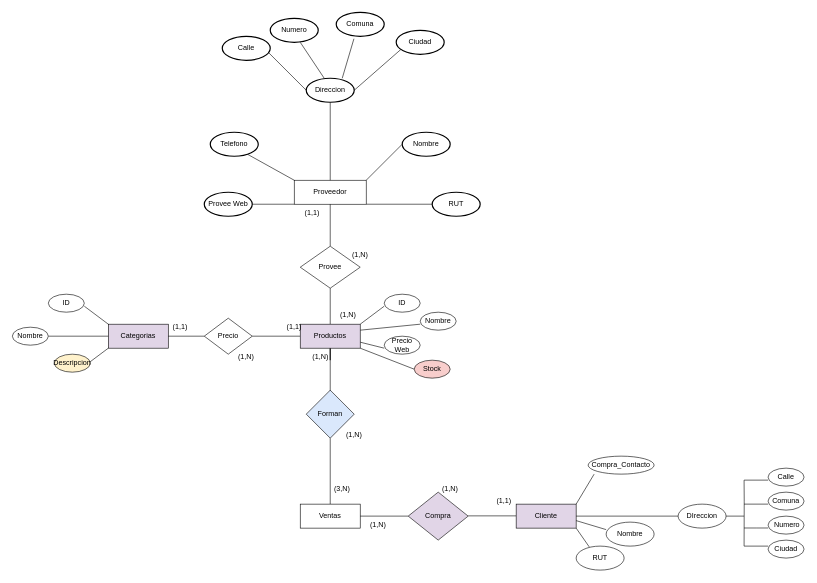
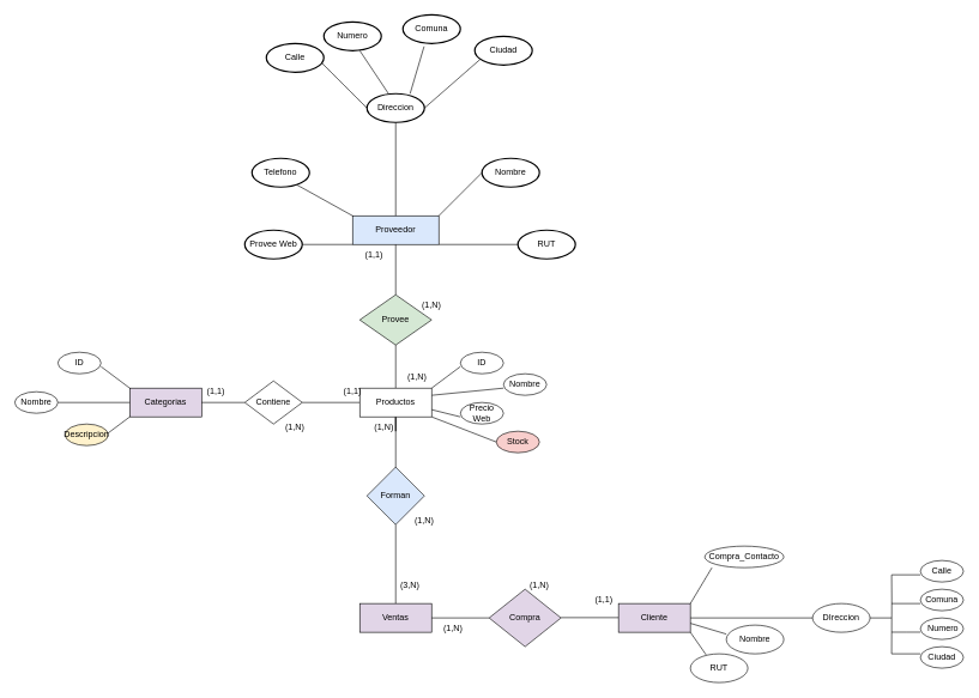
  <mxCell id="0" />
  <mxCell id="1" parent="0" />
- <mxCell id="2" value="Proveedor" style="rounded=0;whiteSpace=wrap;html=1;" vertex="1" parent="1"><mxGeometry x="490" y="300" width="120" height="40" as="geometry" /></mxCell>
+ <mxCell id="2" value="Proveedor" style="rounded=0;whiteSpace=wrap;html=1;fillColor=#dae8fc;" vertex="1" parent="1"><mxGeometry x="490" y="300" width="120" height="40" as="geometry" /></mxCell>
  <mxCell id="3" value="" style="endArrow=none;html=1;rounded=0;" edge="1" parent="1"><mxGeometry width="50" height="50" relative="1" as="geometry"><mxPoint x="400" y="250" as="sourcePoint" /><mxPoint x="490" y="300" as="targetPoint" /></mxGeometry></mxCell>
  <mxCell id="4" value="Telefono" style="strokeWidth=2;html=1;shape=mxgraph.flowchart.start_1;whiteSpace=wrap;" vertex="1" parent="1"><mxGeometry x="350" y="220" width="80" height="40" as="geometry" /></mxCell>
  <mxCell id="5" value="" style="endArrow=none;html=1;rounded=0;" edge="1" parent="1"><mxGeometry width="50" height="50" relative="1" as="geometry"><mxPoint x="410" y="340" as="sourcePoint" /><mxPoint x="490" y="340" as="targetPoint" /></mxGeometry></mxCell>
  <mxCell id="6" value="Provee Web" style="strokeWidth=2;html=1;shape=mxgraph.flowchart.start_1;whiteSpace=wrap;" vertex="1" parent="1"><mxGeometry x="340" y="320" width="80" height="40" as="geometry" /></mxCell>
  <mxCell id="7" value="" style="endArrow=none;html=1;rounded=0;" edge="1" parent="1"><mxGeometry width="50" height="50" relative="1" as="geometry"><mxPoint x="550" y="170" as="sourcePoint" /><mxPoint x="550" y="300" as="targetPoint" /></mxGeometry></mxCell>
  <mxCell id="8" value="Direccion" style="strokeWidth=2;html=1;shape=mxgraph.flowchart.start_1;whiteSpace=wrap;" vertex="1" parent="1"><mxGeometry x="510" y="130" width="80" height="40" as="geometry" /></mxCell>
  <mxCell id="9" value="Nombre" style="strokeWidth=2;html=1;shape=mxgraph.flowchart.start_1;whiteSpace=wrap;" vertex="1" parent="1"><mxGeometry x="670" y="220" width="80" height="40" as="geometry" /></mxCell>
  <mxCell id="10" value="RUT" style="strokeWidth=2;html=1;shape=mxgraph.flowchart.start_1;whiteSpace=wrap;" vertex="1" parent="1"><mxGeometry x="720" y="320" width="80" height="40" as="geometry" /></mxCell>
  <mxCell id="11" value="" style="endArrow=none;html=1;rounded=0;entryX=0;entryY=0.5;entryDx=0;entryDy=0;entryPerimeter=0;" edge="1" parent="1" target="10"><mxGeometry width="50" height="50" relative="1" as="geometry"><mxPoint x="610" y="340" as="sourcePoint" /><mxPoint x="660" y="290" as="targetPoint" /></mxGeometry></mxCell>
  <mxCell id="12" value="" style="endArrow=none;html=1;rounded=0;entryX=0;entryY=0.5;entryDx=0;entryDy=0;entryPerimeter=0;" edge="1" parent="1" target="9"><mxGeometry width="50" height="50" relative="1" as="geometry"><mxPoint x="610" y="300" as="sourcePoint" /><mxPoint x="660" y="250" as="targetPoint" /></mxGeometry></mxCell>
  <mxCell id="13" value="" style="endArrow=none;html=1;rounded=0;" edge="1" parent="1"><mxGeometry width="50" height="50" relative="1" as="geometry"><mxPoint x="510" y="150" as="sourcePoint" /><mxPoint x="440" y="80" as="targetPoint" /></mxGeometry></mxCell>
  <mxCell id="14" value="" style="endArrow=none;html=1;rounded=0;" edge="1" parent="1"><mxGeometry width="50" height="50" relative="1" as="geometry"><mxPoint x="590" y="150" as="sourcePoint" /><mxPoint x="670" y="80" as="targetPoint" /></mxGeometry></mxCell>
  <mxCell id="15" value="" style="endArrow=none;html=1;rounded=0;entryX=0.369;entryY=1.103;entryDx=0;entryDy=0;entryPerimeter=0;" edge="1" parent="1" target="19"><mxGeometry width="50" height="50" relative="1" as="geometry"><mxPoint x="570" y="130" as="sourcePoint" /><mxPoint x="580" y="60" as="targetPoint" /></mxGeometry></mxCell>
  <mxCell id="16" value="" style="endArrow=none;html=1;rounded=0;" edge="1" parent="1"><mxGeometry width="50" height="50" relative="1" as="geometry"><mxPoint x="540" y="130" as="sourcePoint" /><mxPoint x="500" y="70" as="targetPoint" /></mxGeometry></mxCell>
  <mxCell id="17" value="Calle" style="strokeWidth=2;html=1;shape=mxgraph.flowchart.start_1;whiteSpace=wrap;" vertex="1" parent="1"><mxGeometry x="370" y="60" width="80" height="40" as="geometry" /></mxCell>
  <mxCell id="18" value="Numero" style="strokeWidth=2;html=1;shape=mxgraph.flowchart.start_1;whiteSpace=wrap;" vertex="1" parent="1"><mxGeometry x="450" y="30" width="80" height="40" as="geometry" /></mxCell>
  <mxCell id="19" value="Comuna" style="strokeWidth=2;html=1;shape=mxgraph.flowchart.start_1;whiteSpace=wrap;" vertex="1" parent="1"><mxGeometry x="560" y="20" width="80" height="40" as="geometry" /></mxCell>
  <mxCell id="20" value="Ciudad" style="strokeWidth=2;html=1;shape=mxgraph.flowchart.start_1;whiteSpace=wrap;" vertex="1" parent="1"><mxGeometry x="660" y="50" width="80" height="40" as="geometry" /></mxCell>
  <mxCell id="21" value="" style="endArrow=none;html=1;rounded=0;" edge="1" parent="1"><mxGeometry width="50" height="50" relative="1" as="geometry"><mxPoint x="550" y="410" as="sourcePoint" /><mxPoint x="550" y="340" as="targetPoint" /></mxGeometry></mxCell>
- <mxCell id="22" value="Provee" style="rhombus;whiteSpace=wrap;html=1;" vertex="1" parent="1"><mxGeometry x="500" y="410" width="100" height="70" as="geometry" /></mxCell>
+ <mxCell id="22" value="Provee" style="rhombus;whiteSpace=wrap;html=1;fillColor=#d5e8d4;" vertex="1" parent="1"><mxGeometry x="500" y="410" width="100" height="70" as="geometry" /></mxCell>
  <mxCell id="23" value="" style="endArrow=none;html=1;rounded=0;" edge="1" parent="1"><mxGeometry width="50" height="50" relative="1" as="geometry"><mxPoint x="550" y="540" as="sourcePoint" /><mxPoint x="550" y="480" as="targetPoint" /></mxGeometry></mxCell>
  <mxCell id="24" value="" style="endArrow=none;html=1;rounded=0;" edge="1" parent="1"><mxGeometry width="50" height="50" relative="1" as="geometry"><mxPoint x="420" y="560" as="sourcePoint" /><mxPoint x="500" y="560" as="targetPoint" /></mxGeometry></mxCell>
- <mxCell id="25" value="Precio" style="rhombus;whiteSpace=wrap;html=1;" vertex="1" parent="1"><mxGeometry x="340" y="530" width="80" height="60" as="geometry" /></mxCell>
+ <mxCell id="25" value="Contiene" style="rhombus;whiteSpace=wrap;html=1;" vertex="1" parent="1"><mxGeometry x="340" y="530" width="80" height="60" as="geometry" /></mxCell>
  <mxCell id="26" value="" style="endArrow=none;html=1;rounded=0;" edge="1" parent="1"><mxGeometry width="50" height="50" relative="1" as="geometry"><mxPoint x="270" y="560" as="sourcePoint" /><mxPoint x="340" y="560" as="targetPoint" /></mxGeometry></mxCell>
  <mxCell id="27" value="Categorias" style="rounded=0;whiteSpace=wrap;html=1;fillColor=#e1d5e7;" vertex="1" parent="1"><mxGeometry x="180" y="540" width="100" height="40" as="geometry" /></mxCell>
  <mxCell id="28" value="" style="endArrow=none;html=1;rounded=0;" edge="1" parent="1"><mxGeometry width="50" height="50" relative="1" as="geometry"><mxPoint x="550" y="660" as="sourcePoint" /><mxPoint x="550" y="580" as="targetPoint" /></mxGeometry></mxCell>
  <mxCell id="29" value="Forman" style="rhombus;whiteSpace=wrap;html=1;fillColor=#dae8fc;" vertex="1" parent="1"><mxGeometry x="510" y="650" width="80" height="80" as="geometry" /></mxCell>
  <mxCell id="30" value="" style="endArrow=none;html=1;rounded=0;" edge="1" parent="1" source="37"><mxGeometry width="50" height="50" relative="1" as="geometry"><mxPoint x="550" y="600" as="sourcePoint" /><mxPoint x="600" y="550" as="targetPoint" /></mxGeometry></mxCell>
  <mxCell id="31" value="" style="endArrow=none;html=1;rounded=0;" edge="1" parent="1" target="37"><mxGeometry width="50" height="50" relative="1" as="geometry"><mxPoint x="550" y="600" as="sourcePoint" /><mxPoint x="600" y="550" as="targetPoint" /></mxGeometry></mxCell>
  <mxCell id="32" value="" style="endArrow=none;html=1;rounded=0;" edge="1" parent="1"><mxGeometry width="50" height="50" relative="1" as="geometry"><mxPoint x="600" y="540" as="sourcePoint" /><mxPoint x="640" y="510" as="targetPoint" /></mxGeometry></mxCell>
  <mxCell id="33" value="" style="endArrow=none;html=1;rounded=0;" edge="1" parent="1"><mxGeometry width="50" height="50" relative="1" as="geometry"><mxPoint x="600" y="550" as="sourcePoint" /><mxPoint x="700" y="540" as="targetPoint" /></mxGeometry></mxCell>
  <mxCell id="34" value="" style="endArrow=none;html=1;rounded=0;" edge="1" parent="1"><mxGeometry width="50" height="50" relative="1" as="geometry"><mxPoint x="600" y="570" as="sourcePoint" /><mxPoint x="640" y="580" as="targetPoint" /></mxGeometry></mxCell>
  <mxCell id="35" value="" style="endArrow=none;html=1;rounded=0;" edge="1" parent="1" source="37"><mxGeometry width="50" height="50" relative="1" as="geometry"><mxPoint x="550" y="600" as="sourcePoint" /><mxPoint x="600" y="550" as="targetPoint" /></mxGeometry></mxCell>
  <mxCell id="36" value="" style="endArrow=none;html=1;rounded=0;" edge="1" parent="1" target="37"><mxGeometry width="50" height="50" relative="1" as="geometry"><mxPoint x="550" y="600" as="sourcePoint" /><mxPoint x="600" y="550" as="targetPoint" /></mxGeometry></mxCell>
- <mxCell id="37" value="Productos" style="rounded=0;whiteSpace=wrap;html=1;fillColor=#e1d5e7;" vertex="1" parent="1"><mxGeometry x="500" y="540" width="100" height="40" as="geometry" /></mxCell>
+ <mxCell id="37" value="Productos" style="rounded=0;whiteSpace=wrap;html=1;" vertex="1" parent="1"><mxGeometry x="500" y="540" width="100" height="40" as="geometry" /></mxCell>
  <mxCell id="38" value="" style="endArrow=none;html=1;rounded=0;" edge="1" parent="1"><mxGeometry width="50" height="50" relative="1" as="geometry"><mxPoint x="600" y="580" as="sourcePoint" /><mxPoint x="690" y="615" as="targetPoint" /></mxGeometry></mxCell>
  <mxCell id="39" value="ID" style="ellipse;whiteSpace=wrap;html=1;" vertex="1" parent="1"><mxGeometry x="640" y="490" width="60" height="30" as="geometry" /></mxCell>
  <mxCell id="40" value="Nombre" style="ellipse;whiteSpace=wrap;html=1;" vertex="1" parent="1"><mxGeometry x="700" y="520" width="60" height="30" as="geometry" /></mxCell>
  <mxCell id="41" value="Precio Web" style="ellipse;whiteSpace=wrap;html=1;" vertex="1" parent="1"><mxGeometry x="640" y="560" width="60" height="30" as="geometry" /></mxCell>
  <mxCell id="42" value="Stock" style="ellipse;whiteSpace=wrap;html=1;fillColor=#f8cecc;" vertex="1" parent="1"><mxGeometry x="690" y="600" width="60" height="30" as="geometry" /></mxCell>
  <mxCell id="43" value="" style="endArrow=none;html=1;rounded=0;" edge="1" parent="1"><mxGeometry width="50" height="50" relative="1" as="geometry"><mxPoint x="180" y="540" as="sourcePoint" /><mxPoint x="140" y="510" as="targetPoint" /></mxGeometry></mxCell>
  <mxCell id="44" value="" style="endArrow=none;html=1;rounded=0;" edge="1" parent="1"><mxGeometry width="50" height="50" relative="1" as="geometry"><mxPoint x="80" y="560" as="sourcePoint" /><mxPoint x="180" y="560" as="targetPoint" /></mxGeometry></mxCell>
  <mxCell id="45" value="" style="endArrow=none;html=1;rounded=0;" edge="1" parent="1"><mxGeometry width="50" height="50" relative="1" as="geometry"><mxPoint x="140" y="610" as="sourcePoint" /><mxPoint x="180" y="580" as="targetPoint" /></mxGeometry></mxCell>
  <mxCell id="46" value="ID" style="ellipse;whiteSpace=wrap;html=1;" vertex="1" parent="1"><mxGeometry x="80" y="490" width="60" height="30" as="geometry" /></mxCell>
  <mxCell id="47" value="Nombre" style="ellipse;whiteSpace=wrap;html=1;" vertex="1" parent="1"><mxGeometry x="20" y="545" width="60" height="30" as="geometry" /></mxCell>
  <mxCell id="48" value="Descripcion" style="ellipse;whiteSpace=wrap;html=1;fillColor=#fff2cc;" vertex="1" parent="1"><mxGeometry x="90" y="590" width="60" height="30" as="geometry" /></mxCell>
  <mxCell id="49" value="" style="endArrow=none;html=1;rounded=0;" edge="1" parent="1"><mxGeometry width="50" height="50" relative="1" as="geometry"><mxPoint x="550" y="840" as="sourcePoint" /><mxPoint x="550" y="730" as="targetPoint" /></mxGeometry></mxCell>
- <mxCell id="50" value="Ventas" style="rounded=0;whiteSpace=wrap;html=1;" vertex="1" parent="1"><mxGeometry x="500" y="840" width="100" height="40" as="geometry" /></mxCell>
+ <mxCell id="50" value="Ventas" style="rounded=0;whiteSpace=wrap;html=1;fillColor=#e1d5e7;" vertex="1" parent="1"><mxGeometry x="500" y="840" width="100" height="40" as="geometry" /></mxCell>
  <mxCell id="51" value="" style="endArrow=none;html=1;rounded=0;" edge="1" parent="1"><mxGeometry width="50" height="50" relative="1" as="geometry"><mxPoint x="600" y="860" as="sourcePoint" /><mxPoint x="680" y="860" as="targetPoint" /></mxGeometry></mxCell>
  <mxCell id="52" value="Compra" style="rhombus;whiteSpace=wrap;html=1;fillColor=#e1d5e7;" vertex="1" parent="1"><mxGeometry x="680" y="820" width="100" height="80" as="geometry" /></mxCell>
  <mxCell id="53" value="" style="endArrow=none;html=1;rounded=0;" edge="1" parent="1"><mxGeometry width="50" height="50" relative="1" as="geometry"><mxPoint x="780" y="859.57" as="sourcePoint" /><mxPoint x="860" y="859.57" as="targetPoint" /></mxGeometry></mxCell>
  <mxCell id="54" value="Cliente" style="rounded=0;whiteSpace=wrap;html=1;fillColor=#e1d5e7;" vertex="1" parent="1"><mxGeometry x="860" y="840" width="100" height="40" as="geometry" /></mxCell>
  <mxCell id="55" value="" style="endArrow=none;html=1;rounded=0;" edge="1" parent="1"><mxGeometry width="50" height="50" relative="1" as="geometry"><mxPoint x="960" y="840" as="sourcePoint" /><mxPoint x="990" y="790" as="targetPoint" /></mxGeometry></mxCell>
  <mxCell id="56" value="Compra_Contacto" style="ellipse;whiteSpace=wrap;html=1;" vertex="1" parent="1"><mxGeometry x="980" y="760" width="110" height="30" as="geometry" /></mxCell>
  <mxCell id="57" value="" style="endArrow=none;html=1;rounded=0;" edge="1" parent="1"><mxGeometry width="50" height="50" relative="1" as="geometry"><mxPoint x="960" y="860" as="sourcePoint" /><mxPoint x="1130" y="860" as="targetPoint" /></mxGeometry></mxCell>
  <mxCell id="58" value="DIreccion" style="ellipse;whiteSpace=wrap;html=1;" vertex="1" parent="1"><mxGeometry x="1130" y="840" width="80" height="40" as="geometry" /></mxCell>
  <mxCell id="59" value="" style="endArrow=none;html=1;rounded=0;" edge="1" parent="1"><mxGeometry width="50" height="50" relative="1" as="geometry"><mxPoint x="1240" y="800" as="sourcePoint" /><mxPoint x="1240" y="910" as="targetPoint" /><Array as="points"><mxPoint x="1240.24" y="835" /></Array></mxGeometry></mxCell>
  <mxCell id="60" value="" style="endArrow=none;html=1;rounded=0;" edge="1" parent="1"><mxGeometry width="50" height="50" relative="1" as="geometry"><mxPoint x="1210" y="860" as="sourcePoint" /><mxPoint x="1240" y="860" as="targetPoint" /></mxGeometry></mxCell>
  <mxCell id="61" value="" style="endArrow=none;html=1;rounded=0;" edge="1" parent="1"><mxGeometry width="50" height="50" relative="1" as="geometry"><mxPoint x="1240" y="800" as="sourcePoint" /><mxPoint x="1280" y="800" as="targetPoint" /></mxGeometry></mxCell>
  <mxCell id="62" value="" style="endArrow=none;html=1;rounded=0;" edge="1" parent="1"><mxGeometry width="50" height="50" relative="1" as="geometry"><mxPoint x="1240" y="840" as="sourcePoint" /><mxPoint x="1280" y="840" as="targetPoint" /></mxGeometry></mxCell>
  <mxCell id="63" value="" style="endArrow=none;html=1;rounded=0;" edge="1" parent="1"><mxGeometry width="50" height="50" relative="1" as="geometry"><mxPoint x="1240" y="879.78" as="sourcePoint" /><mxPoint x="1280" y="879.78" as="targetPoint" /><Array as="points"><mxPoint x="1260" y="879.78" /></Array></mxGeometry></mxCell>
  <mxCell id="64" value="" style="endArrow=none;html=1;rounded=0;" edge="1" parent="1"><mxGeometry width="50" height="50" relative="1" as="geometry"><mxPoint x="1240" y="910" as="sourcePoint" /><mxPoint x="1280" y="910" as="targetPoint" /></mxGeometry></mxCell>
  <mxCell id="65" value="Calle" style="ellipse;whiteSpace=wrap;html=1;" vertex="1" parent="1"><mxGeometry x="1280" y="780" width="60" height="30" as="geometry" /></mxCell>
  <mxCell id="66" value="Comuna" style="ellipse;whiteSpace=wrap;html=1;" vertex="1" parent="1"><mxGeometry x="1280" y="820" width="60" height="30" as="geometry" /></mxCell>
  <mxCell id="67" value="&amp;nbsp;Numero" style="ellipse;whiteSpace=wrap;html=1;" vertex="1" parent="1"><mxGeometry x="1280" y="860" width="60" height="30" as="geometry" /></mxCell>
  <mxCell id="68" value="Ciudad" style="ellipse;whiteSpace=wrap;html=1;" vertex="1" parent="1"><mxGeometry x="1280" y="900" width="60" height="30" as="geometry" /></mxCell>
  <mxCell id="69" value="" style="endArrow=none;html=1;rounded=0;" edge="1" parent="1"><mxGeometry width="50" height="50" relative="1" as="geometry"><mxPoint x="960" y="867.5" as="sourcePoint" /><mxPoint x="1010" y="882.5" as="targetPoint" /></mxGeometry></mxCell>
  <mxCell id="70" value="Nombre" style="ellipse;whiteSpace=wrap;html=1;" vertex="1" parent="1"><mxGeometry x="1010" y="870" width="80" height="40" as="geometry" /></mxCell>
  <mxCell id="71" value="RUT" style="ellipse;whiteSpace=wrap;html=1;" vertex="1" parent="1"><mxGeometry x="960" y="910" width="80" height="40" as="geometry" /></mxCell>
  <mxCell id="72" value="" style="endArrow=none;html=1;rounded=0;exitX=0.273;exitY=0.033;exitDx=0;exitDy=0;exitPerimeter=0;" edge="1" parent="1" source="71"><mxGeometry width="50" height="50" relative="1" as="geometry"><mxPoint x="980" y="908" as="sourcePoint" /><mxPoint x="960" y="880" as="targetPoint" /></mxGeometry></mxCell>
  <mxCell id="73" value="(1,1)" style="text;html=1;align=center;verticalAlign=middle;whiteSpace=wrap;rounded=0;" vertex="1" parent="1"><mxGeometry x="810" y="820" width="60" height="30" as="geometry" /></mxCell>
  <mxCell id="74" value="(1,N)" style="text;html=1;align=center;verticalAlign=middle;whiteSpace=wrap;rounded=0;" vertex="1" parent="1"><mxGeometry x="720" y="800" width="60" height="30" as="geometry" /></mxCell>
  <mxCell id="75" value="(1,N)" style="text;html=1;align=center;verticalAlign=middle;whiteSpace=wrap;rounded=0;" vertex="1" parent="1"><mxGeometry x="600" y="860" width="60" height="30" as="geometry" /></mxCell>
  <mxCell id="76" value="(3,N)" style="text;html=1;align=center;verticalAlign=middle;whiteSpace=wrap;rounded=0;" vertex="1" parent="1"><mxGeometry x="540" y="800" width="60" height="30" as="geometry" /></mxCell>
  <mxCell id="77" value="(1,N)" style="text;html=1;align=center;verticalAlign=middle;whiteSpace=wrap;rounded=0;" vertex="1" parent="1"><mxGeometry x="560" y="710" width="60" height="30" as="geometry" /></mxCell>
  <mxCell id="78" value="(1,N)" style="text;html=1;align=center;verticalAlign=middle;whiteSpace=wrap;rounded=0;" vertex="1" parent="1"><mxGeometry x="504" y="580" width="60" height="30" as="geometry" /></mxCell>
  <mxCell id="79" value="(1,N)" style="text;html=1;align=center;verticalAlign=middle;whiteSpace=wrap;rounded=0;" vertex="1" parent="1"><mxGeometry x="550" y="510" width="60" height="30" as="geometry" /></mxCell>
  <mxCell id="80" value="(1,N)" style="text;html=1;align=center;verticalAlign=middle;whiteSpace=wrap;rounded=0;" vertex="1" parent="1"><mxGeometry x="380" y="580" width="60" height="30" as="geometry" /></mxCell>
  <mxCell id="81" value="(1,1)" style="text;html=1;align=center;verticalAlign=middle;whiteSpace=wrap;rounded=0;" vertex="1" parent="1"><mxGeometry x="270" y="530" width="60" height="30" as="geometry" /></mxCell>
  <mxCell id="82" value="(1,1)" style="text;html=1;align=center;verticalAlign=middle;whiteSpace=wrap;rounded=0;" vertex="1" parent="1"><mxGeometry x="460" y="530" width="60" height="30" as="geometry" /></mxCell>
  <mxCell id="83" value="(1,N)" style="text;html=1;align=center;verticalAlign=middle;whiteSpace=wrap;rounded=0;" vertex="1" parent="1"><mxGeometry x="570" y="410" width="60" height="30" as="geometry" /></mxCell>
  <mxCell id="84" value="(1,1)" style="text;html=1;align=center;verticalAlign=middle;whiteSpace=wrap;rounded=0;" vertex="1" parent="1"><mxGeometry x="490" y="340" width="60" height="30" as="geometry" /></mxCell>
